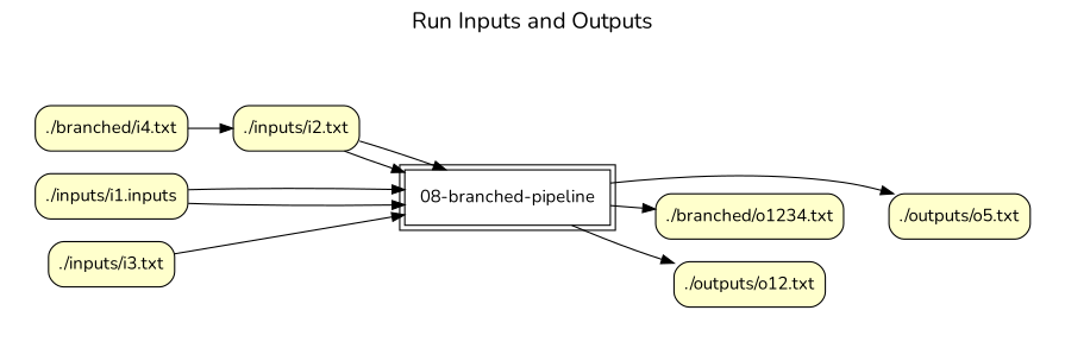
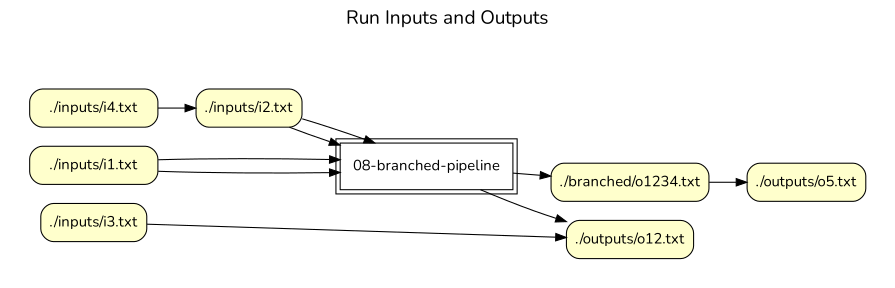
  digraph {
    fontname=Nunito
    fontsize=18
    label="Run Inputs and Outputs"
    labelloc=t
    rankdir=LR
    node [fillcolor="#FFFFCC" fontname=Nunito peripheries=1 shape=box style="rounded,filled"]
    edge [fontname=Nunito]
-   n1 [label="./inputs/i1.inputs"]
+   n1 [label="./inputs/i1.txt"]
    n2 [label="./inputs/i2.txt"]
    n3 [label="./inputs/i3.txt"]
-   n4 [label="./branched/i4.txt"]
+   n4 [label="./inputs/i4.txt"]
    n5 [label="./outputs/o12.txt"]
    n6 [label="./branched/o1234.txt"]
    n7 [label="./outputs/o5.txt"]
    "08-branched-pipeline" [fillcolor="#FFFFFF" peripheries=2 style=filled]
    subgraph cluster_1 {
      color=white
      label=""
      penwidth=0
      subgraph cluster_2 {
        color=white
        label=""
        penwidth=0
        n1
        n2
        n3
        n4
      }
    }
    subgraph cluster_3 {
      color=white
      label=""
      penwidth=0
      subgraph cluster_4 {
        color=white
        label=""
        penwidth=0
        n5
        n6
        n7
      }
    }
    n1 -> "08-branched-pipeline"
    n1 -> "08-branched-pipeline"
    n2 -> "08-branched-pipeline"
    n2 -> "08-branched-pipeline"
-   n3 -> "08-branched-pipeline"
+   n3 -> n5
    n4 -> n2
    "08-branched-pipeline" -> n5
    "08-branched-pipeline" -> n6
-   "08-branched-pipeline" -> n7
+   n6 -> n7
  }
